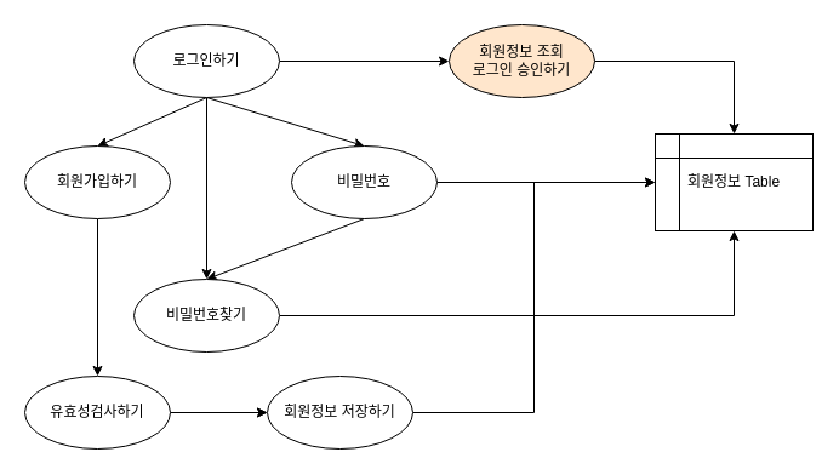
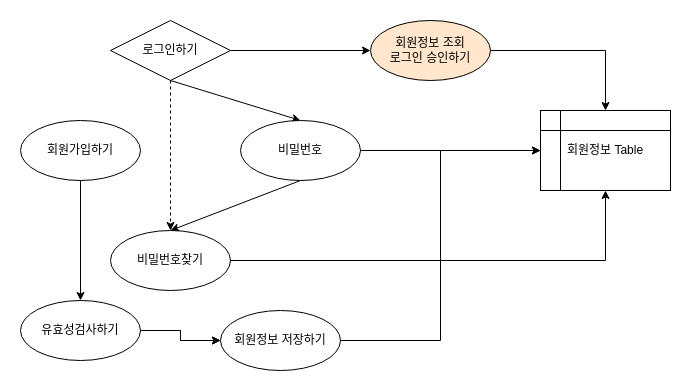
  <mxCell id="0" />
  <mxCell id="1" parent="0" />
- <mxCell id="2" style="rounded=0;orthogonalLoop=1;jettySize=auto;html=1;entryX=0.5;entryY=0;entryDx=0;entryDy=0;exitX=0.5;exitY=1;exitDx=0;exitDy=0;" edge="1" parent="1" source="6" target="8"><mxGeometry relative="1" as="geometry" /></mxCell>
  <mxCell id="3" style="rounded=0;orthogonalLoop=1;jettySize=auto;html=1;entryX=0.5;entryY=0;entryDx=0;entryDy=0;exitX=0.5;exitY=1;exitDx=0;exitDy=0;" edge="1" parent="1" source="6" target="11"><mxGeometry relative="1" as="geometry" /></mxCell>
- <mxCell id="4" style="rounded=0;orthogonalLoop=1;jettySize=auto;html=1;entryX=0.5;entryY=0;entryDx=0;entryDy=0;exitX=0.5;exitY=1;exitDx=0;exitDy=0;" edge="1" parent="1" source="6" target="13"><mxGeometry relative="1" as="geometry" /></mxCell>
+ <mxCell id="4" style="rounded=0;orthogonalLoop=1;jettySize=auto;html=1;entryX=0.5;entryY=0;entryDx=0;entryDy=0;exitX=0.5;exitY=1;exitDx=0;exitDy=0;dashed=1;" edge="1" parent="1" source="6" target="13"><mxGeometry relative="1" as="geometry" /></mxCell>
  <mxCell id="5" style="edgeStyle=orthogonalEdgeStyle;rounded=0;orthogonalLoop=1;jettySize=auto;html=1;entryX=0;entryY=0.5;entryDx=0;entryDy=0;exitX=1;exitY=0.5;exitDx=0;exitDy=0;" edge="1" parent="1" source="6" target="21"><mxGeometry relative="1" as="geometry" /></mxCell>
- <mxCell id="6" value="로그인하기" style="ellipse;whiteSpace=wrap;html=1;" vertex="1" parent="1"><mxGeometry x="110" y="20" width="120" height="60" as="geometry" /></mxCell>
+ <mxCell id="6" value="로그인하기" style="rhombus;whiteSpace=wrap;html=1;" vertex="1" parent="1"><mxGeometry x="110" y="20" width="120" height="60" as="geometry" /></mxCell>
  <mxCell id="7" style="edgeStyle=orthogonalEdgeStyle;rounded=0;orthogonalLoop=1;jettySize=auto;html=1;entryX=0.5;entryY=0;entryDx=0;entryDy=0;exitX=0.5;exitY=1;exitDx=0;exitDy=0;" edge="1" parent="1" source="8" target="16"><mxGeometry relative="1" as="geometry" /></mxCell>
  <mxCell id="8" value="회원가입하기" style="ellipse;whiteSpace=wrap;html=1;" vertex="1" parent="1"><mxGeometry x="20" y="120" width="120" height="60" as="geometry" /></mxCell>
  <mxCell id="9" style="rounded=0;orthogonalLoop=1;jettySize=auto;html=1;entryX=0.5;entryY=0;entryDx=0;entryDy=0;exitX=0.5;exitY=1;exitDx=0;exitDy=0;" edge="1" parent="1" source="11" target="13"><mxGeometry relative="1" as="geometry" /></mxCell>
  <mxCell id="10" style="rounded=0;orthogonalLoop=1;jettySize=auto;html=1;entryX=0;entryY=0.5;entryDx=0;entryDy=0;" edge="1" parent="1" source="11" target="19"><mxGeometry relative="1" as="geometry" /></mxCell>
  <mxCell id="11" value="비밀번호" style="ellipse;whiteSpace=wrap;html=1;" vertex="1" parent="1"><mxGeometry x="240" y="120" width="120" height="60" as="geometry" /></mxCell>
  <mxCell id="12" style="edgeStyle=orthogonalEdgeStyle;rounded=0;orthogonalLoop=1;jettySize=auto;html=1;entryX=0.5;entryY=1;entryDx=0;entryDy=0;" edge="1" parent="1" source="13" target="19"><mxGeometry relative="1" as="geometry" /></mxCell>
  <mxCell id="13" value="비밀번호찾기" style="ellipse;whiteSpace=wrap;html=1;" vertex="1" parent="1"><mxGeometry x="110" y="230" width="120" height="60" as="geometry" /></mxCell>
  <mxCell id="14" style="edgeStyle=orthogonalEdgeStyle;rounded=0;orthogonalLoop=1;jettySize=auto;html=1;entryX=0;entryY=0.5;entryDx=0;entryDy=0;" edge="1" parent="1" source="16" target="18"><mxGeometry relative="1" as="geometry" /></mxCell>
  <mxCell id="15" value="" style="edgeStyle=orthogonalEdgeStyle;rounded=0;orthogonalLoop=1;jettySize=auto;html=1;exitX=1;exitY=0.5;exitDx=0;exitDy=0;" edge="1" parent="1" source="16" target="18"><mxGeometry relative="1" as="geometry" /></mxCell>
- <mxCell id="16" value="유효성검사하기" style="ellipse;whiteSpace=wrap;html=1;" vertex="1" parent="1"><mxGeometry x="20" y="310" width="120" height="60" as="geometry" /></mxCell>
+ <mxCell id="16" value="유효성검사하기" style="ellipse;whiteSpace=wrap;html=1;" vertex="1" parent="1"><mxGeometry x="20" y="300" width="120" height="60" as="geometry" /></mxCell>
  <mxCell id="17" style="edgeStyle=orthogonalEdgeStyle;rounded=0;orthogonalLoop=1;jettySize=auto;html=1;entryX=0;entryY=0.5;entryDx=0;entryDy=0;" edge="1" parent="1" source="18" target="19"><mxGeometry relative="1" as="geometry" /></mxCell>
  <mxCell id="18" value="회원정보 저장하기" style="ellipse;whiteSpace=wrap;html=1;" vertex="1" parent="1"><mxGeometry x="220" y="310" width="120" height="60" as="geometry" /></mxCell>
  <mxCell id="19" value="회원정보 Table" style="shape=internalStorage;whiteSpace=wrap;html=1;backgroundOutline=1;" vertex="1" parent="1"><mxGeometry x="540" y="110" width="130" height="80" as="geometry" /></mxCell>
  <mxCell id="20" style="edgeStyle=orthogonalEdgeStyle;rounded=0;orthogonalLoop=1;jettySize=auto;html=1;entryX=0.5;entryY=0;entryDx=0;entryDy=0;exitX=1;exitY=0.5;exitDx=0;exitDy=0;" edge="1" parent="1" source="21" target="19"><mxGeometry relative="1" as="geometry" /></mxCell>
  <mxCell id="21" value="회원정보 조회&lt;br&gt;로그인 승인하기" style="ellipse;whiteSpace=wrap;html=1;fillColor=#ffe6cc;" vertex="1" parent="1"><mxGeometry x="370" y="20" width="120" height="60" as="geometry" /></mxCell>
